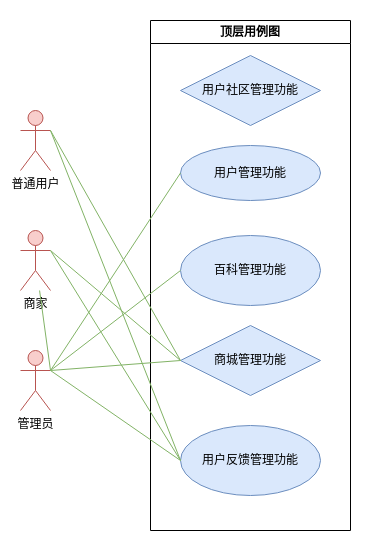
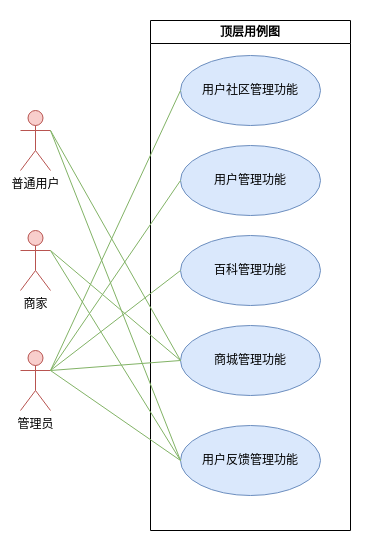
  <mxCell id="0" />
  <mxCell id="1" parent="0" />
  <mxCell id="2" value="普通用户" style="shape=umlActor;verticalLabelPosition=bottom;verticalAlign=top;html=1;fillColor=#f8cecc;strokeColor=#b85450;" vertex="1" parent="1"><mxGeometry x="20" y="110" width="30" height="60" as="geometry" /></mxCell>
  <mxCell id="3" value="商家" style="shape=umlActor;verticalLabelPosition=bottom;verticalAlign=top;html=1;fillColor=#f8cecc;strokeColor=#b85450;" vertex="1" parent="1"><mxGeometry x="20" y="230" width="30" height="60" as="geometry" /></mxCell>
  <mxCell id="4" value="管理员" style="shape=umlActor;verticalLabelPosition=bottom;verticalAlign=top;html=1;fillColor=#f8cecc;strokeColor=#b85450;" vertex="1" parent="1"><mxGeometry x="20" y="350" width="30" height="60" as="geometry" /></mxCell>
  <mxCell id="5" value="顶层用例图" style="swimlane;whiteSpace=wrap;html=1;" vertex="1" parent="1"><mxGeometry x="150" y="20" width="200" height="510" as="geometry"><mxRectangle x="70" y="460" width="140" height="30" as="alternateBounds" /></mxGeometry></mxCell>
- <mxCell id="6" value="用户管理功能" style="ellipse;whiteSpace=wrap;html=1;fillColor=#dae8fc;strokeColor=#6c8ebf;" vertex="1" parent="5"><mxGeometry x="30" y="125" width="140" height="55" as="geometry" /></mxCell>
+ <mxCell id="6" value="用户管理功能" style="ellipse;whiteSpace=wrap;html=1;fillColor=#dae8fc;strokeColor=#6c8ebf;" vertex="1" parent="5"><mxGeometry x="30" y="125" width="140" height="70" as="geometry" /></mxCell>
  <mxCell id="7" value="百科管理功能" style="ellipse;whiteSpace=wrap;html=1;fillColor=#dae8fc;strokeColor=#6c8ebf;" vertex="1" parent="5"><mxGeometry x="30" y="215" width="140" height="70" as="geometry" /></mxCell>
- <mxCell id="8" value="用户社区管理功能" style="rhombus;whiteSpace=wrap;html=1;fillColor=#dae8fc;strokeColor=#6c8ebf;" vertex="1" parent="5"><mxGeometry x="30" y="35" width="140" height="70" as="geometry" /></mxCell>
- <mxCell id="9" value="商城管理功能" style="rhombus;whiteSpace=wrap;html=1;fillColor=#dae8fc;strokeColor=#6c8ebf;" vertex="1" parent="5"><mxGeometry x="30" y="305" width="140" height="70" as="geometry" /></mxCell>
+ <mxCell id="8" value="用户社区管理功能" style="ellipse;whiteSpace=wrap;html=1;fillColor=#dae8fc;strokeColor=#6c8ebf;" vertex="1" parent="5"><mxGeometry x="30" y="35" width="140" height="70" as="geometry" /></mxCell>
+ <mxCell id="9" value="商城管理功能" style="ellipse;whiteSpace=wrap;html=1;fillColor=#dae8fc;strokeColor=#6c8ebf;" vertex="1" parent="5"><mxGeometry x="30" y="305" width="140" height="70" as="geometry" /></mxCell>
  <mxCell id="10" value="用户反馈管理功能" style="ellipse;whiteSpace=wrap;html=1;fillColor=#dae8fc;strokeColor=#6c8ebf;" vertex="1" parent="5"><mxGeometry x="30" y="405" width="140" height="70" as="geometry" /></mxCell>
  <mxCell id="11" value="" style="endArrow=none;html=1;rounded=0;fillColor=#d5e8d4;strokeColor=#82b366;exitX=1;exitY=0.333;exitDx=0;exitDy=0;exitPerimeter=0;" edge="1" parent="5" source="3"><mxGeometry width="50" height="50" relative="1" as="geometry"><mxPoint x="-20" y="490" as="sourcePoint" /><mxPoint x="30" y="440" as="targetPoint" /></mxGeometry></mxCell>
  <mxCell id="12" value="" style="endArrow=none;html=1;rounded=0;fillColor=#d5e8d4;strokeColor=#82b366;" edge="1" parent="5"><mxGeometry width="50" height="50" relative="1" as="geometry"><mxPoint x="-100" y="110" as="sourcePoint" /><mxPoint x="30" y="440" as="targetPoint" /></mxGeometry></mxCell>
  <mxCell id="13" value="" style="endArrow=none;html=1;rounded=0;entryX=0;entryY=0.5;entryDx=0;entryDy=0;fillColor=#d5e8d4;strokeColor=#82b366;" edge="1" parent="1" target="9"><mxGeometry width="50" height="50" relative="1" as="geometry"><mxPoint x="50" y="250" as="sourcePoint" /><mxPoint x="180" y="390" as="targetPoint" /></mxGeometry></mxCell>
  <mxCell id="14" value="" style="endArrow=none;html=1;rounded=0;entryX=0;entryY=0.5;entryDx=0;entryDy=0;fillColor=#d5e8d4;strokeColor=#82b366;" edge="1" parent="1" target="9"><mxGeometry width="50" height="50" relative="1" as="geometry"><mxPoint x="50" y="370" as="sourcePoint" /><mxPoint x="180" y="480" as="targetPoint" /></mxGeometry></mxCell>
  <mxCell id="15" value="" style="endArrow=none;html=1;rounded=0;entryX=0;entryY=0.5;entryDx=0;entryDy=0;fillColor=#d5e8d4;strokeColor=#82b366;" edge="1" parent="1" target="9"><mxGeometry width="50" height="50" relative="1" as="geometry"><mxPoint x="50" y="130" as="sourcePoint" /><mxPoint x="180" y="240" as="targetPoint" /></mxGeometry></mxCell>
  <mxCell id="16" value="" style="endArrow=none;html=1;rounded=0;fillColor=#d5e8d4;strokeColor=#82b366;" edge="1" parent="1"><mxGeometry width="50" height="50" relative="1" as="geometry"><mxPoint x="50" y="370" as="sourcePoint" /><mxPoint x="180" y="460" as="targetPoint" /></mxGeometry></mxCell>
  <mxCell id="17" value="" style="endArrow=none;html=1;rounded=0;fillColor=#d5e8d4;strokeColor=#82b366;" edge="1" parent="1"><mxGeometry width="50" height="50" relative="1" as="geometry"><mxPoint x="180" y="270" as="sourcePoint" /><mxPoint x="50" y="370" as="targetPoint" /></mxGeometry></mxCell>
  <mxCell id="18" value="" style="endArrow=none;html=1;rounded=0;fillColor=#d5e8d4;strokeColor=#82b366;exitX=0;exitY=0.5;exitDx=0;exitDy=0;" edge="1" parent="1" source="6"><mxGeometry width="50" height="50" relative="1" as="geometry"><mxPoint x="-90" y="330" as="sourcePoint" /><mxPoint x="50" y="370" as="targetPoint" /></mxGeometry></mxCell>
- <mxCell id="19" value="" style="endArrow=none;html=1;rounded=0;fillColor=#d5e8d4;strokeColor=#82b366;exitX=1;exitY=0.333;exitDx=0;exitDy=0;exitPerimeter=0;" edge="1" parent="1" source="4" target="3"><mxGeometry width="50" height="50" relative="1" as="geometry"><mxPoint x="10" y="200" as="sourcePoint" /><mxPoint x="-120" y="390" as="targetPoint" /></mxGeometry></mxCell>
+ <mxCell id="19" value="" style="endArrow=none;html=1;rounded=0;fillColor=#d5e8d4;strokeColor=#82b366;exitX=1;exitY=0.333;exitDx=0;exitDy=0;exitPerimeter=0;entryX=0;entryY=0.5;entryDx=0;entryDy=0;" edge="1" parent="1" source="4" target="8"><mxGeometry width="50" height="50" relative="1" as="geometry"><mxPoint x="10" y="200" as="sourcePoint" /><mxPoint x="-120" y="390" as="targetPoint" /></mxGeometry></mxCell>
